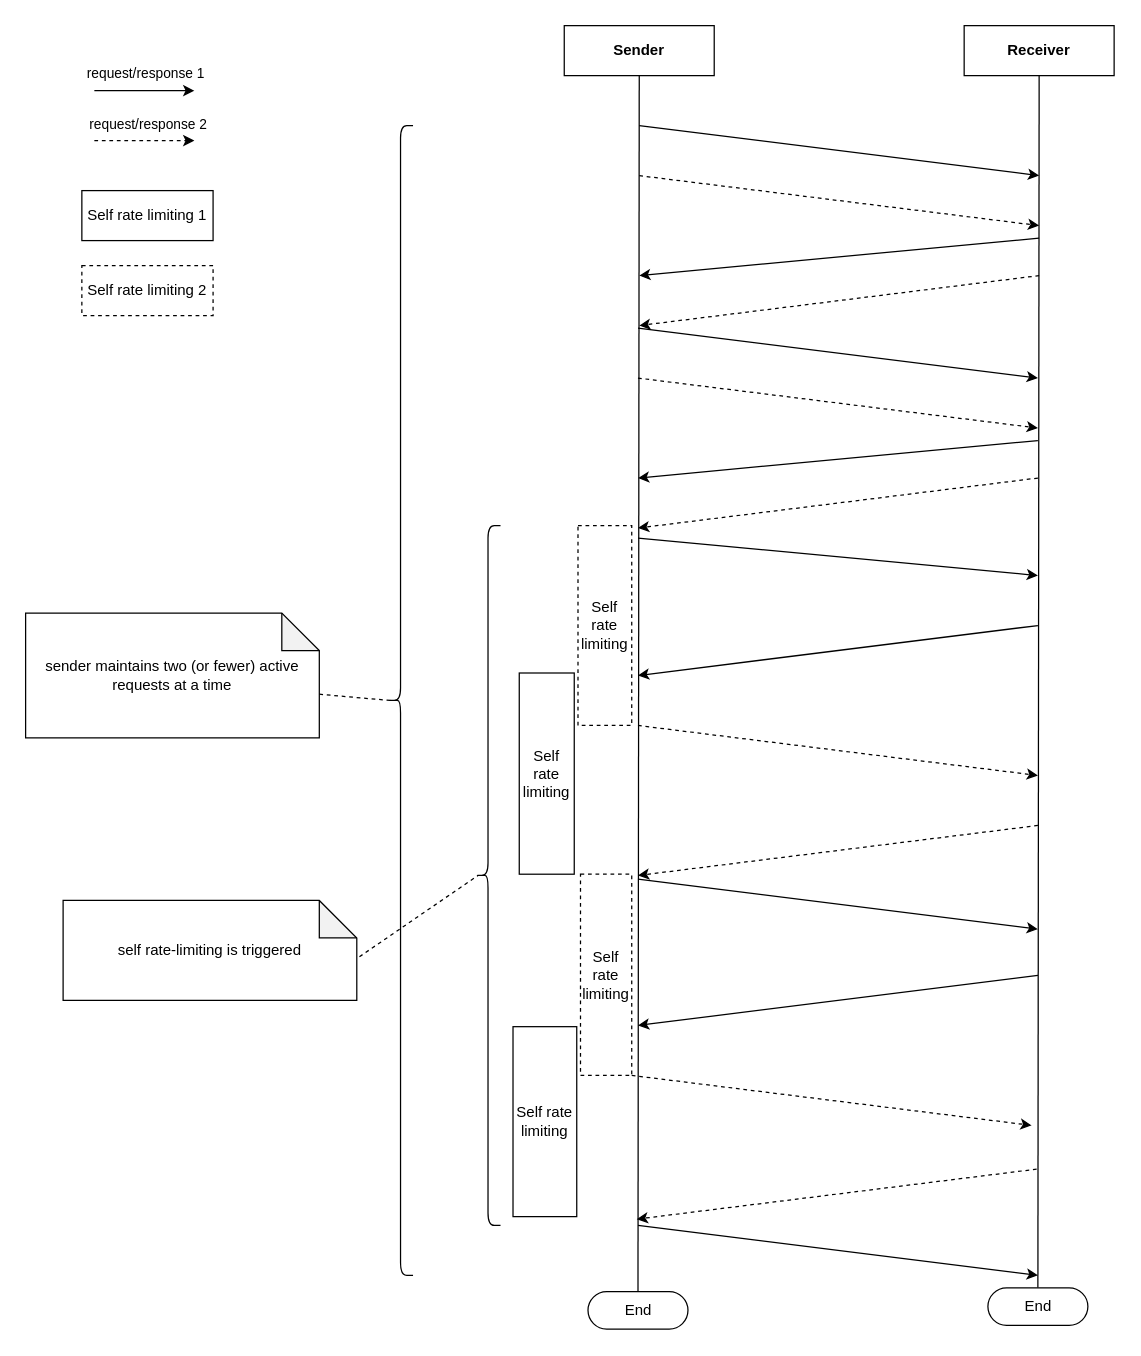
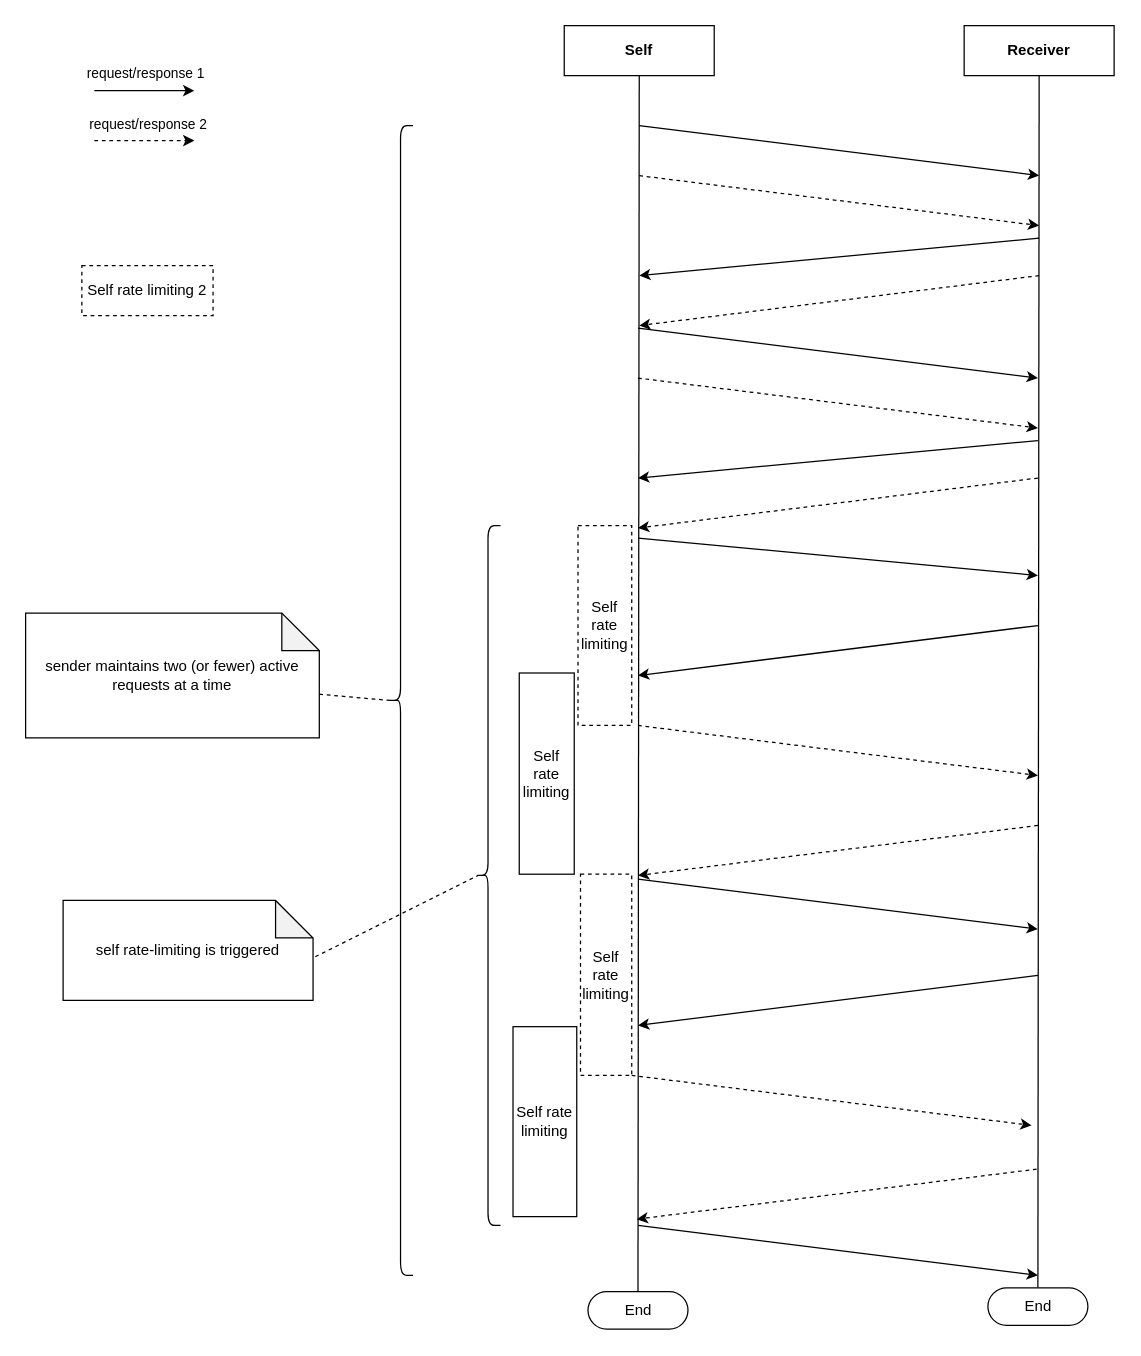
  <mxCell id="0" />
  <mxCell id="1" parent="0" />
- <mxCell id="2" value="Sender" style="rounded=0;whiteSpace=wrap;html=1;fontStyle=1" parent="1" vertex="1"><mxGeometry x="451" y="20" width="120" height="40" as="geometry" /></mxCell>
+ <mxCell id="2" value="Self" style="rounded=0;whiteSpace=wrap;html=1;fontStyle=1" parent="1" vertex="1"><mxGeometry x="451" y="20" width="120" height="40" as="geometry" /></mxCell>
  <mxCell id="3" value="Receiver" style="rounded=0;whiteSpace=wrap;html=1;fontStyle=1" parent="1" vertex="1"><mxGeometry x="771" y="20" width="120" height="40" as="geometry" /></mxCell>
  <mxCell id="4" value="" style="endArrow=none;html=1;entryX=0.5;entryY=1;entryDx=0;entryDy=0;exitX=0.5;exitY=0.5;exitDx=0;exitDy=-15;exitPerimeter=0;" parent="1" source="7" target="2" edge="1"><mxGeometry width="50" height="50" relative="1" as="geometry"><mxPoint x="510" y="620" as="sourcePoint" /><mxPoint x="560" y="330" as="targetPoint" /></mxGeometry></mxCell>
  <mxCell id="5" value="" style="endArrow=none;html=1;entryX=0.5;entryY=1;entryDx=0;entryDy=0;exitX=0.5;exitY=0.5;exitDx=0;exitDy=-15;exitPerimeter=0;" parent="1" source="8" edge="1" target="3"><mxGeometry width="50" height="50" relative="1" as="geometry"><mxPoint x="830" y="620" as="sourcePoint" /><mxPoint x="829.5" y="220" as="targetPoint" /></mxGeometry></mxCell>
  <mxCell id="6" value="sender maintains two (or fewer) active requests at a time" style="shape=note;whiteSpace=wrap;html=1;backgroundOutline=1;darkOpacity=0.05;" parent="1" vertex="1"><mxGeometry x="20" y="490" width="235" height="100" as="geometry" /></mxCell>
  <mxCell id="7" value="End" style="html=1;dashed=0;whitespace=wrap;shape=mxgraph.dfd.start" parent="1" vertex="1"><mxGeometry x="470" y="1033" width="80" height="30" as="geometry" /></mxCell>
  <mxCell id="8" value="End" style="html=1;dashed=0;whitespace=wrap;shape=mxgraph.dfd.start" parent="1" vertex="1"><mxGeometry x="790" y="1030" width="80" height="30" as="geometry" /></mxCell>
  <mxCell id="9" value="" style="endArrow=classic;html=1;" edge="1" parent="1"><mxGeometry width="50" height="50" relative="1" as="geometry"><mxPoint x="511" y="100" as="sourcePoint" /><mxPoint x="831" y="140" as="targetPoint" /></mxGeometry></mxCell>
  <mxCell id="10" value="" style="endArrow=classic;html=1;dashed=1;" edge="1" parent="1"><mxGeometry width="50" height="50" relative="1" as="geometry"><mxPoint x="511" y="140" as="sourcePoint" /><mxPoint x="831" y="180" as="targetPoint" /></mxGeometry></mxCell>
  <mxCell id="11" value="" style="endArrow=classic;html=1;" edge="1" parent="1"><mxGeometry width="50" height="50" relative="1" as="geometry"><mxPoint x="831" y="190" as="sourcePoint" /><mxPoint x="511" y="220" as="targetPoint" /></mxGeometry></mxCell>
  <mxCell id="12" value="" style="endArrow=classic;html=1;dashed=1;" edge="1" parent="1"><mxGeometry width="50" height="50" relative="1" as="geometry"><mxPoint x="831" y="220" as="sourcePoint" /><mxPoint x="511" y="260" as="targetPoint" /></mxGeometry></mxCell>
  <mxCell id="13" value="" style="endArrow=classic;html=1;" edge="1" parent="1"><mxGeometry width="50" height="50" relative="1" as="geometry"><mxPoint x="510" y="430" as="sourcePoint" /><mxPoint x="830" y="460" as="targetPoint" /></mxGeometry></mxCell>
  <mxCell id="14" value="" style="endArrow=classic;html=1;dashed=1;" edge="1" parent="1"><mxGeometry width="50" height="50" relative="1" as="geometry"><mxPoint x="510" y="580" as="sourcePoint" /><mxPoint x="830" y="620" as="targetPoint" /></mxGeometry></mxCell>
  <mxCell id="15" value="Self rate limiting" style="rounded=0;whiteSpace=wrap;html=1;dashed=1;" vertex="1" parent="1"><mxGeometry x="462" y="420" width="43" height="160" as="geometry" /></mxCell>
  <mxCell id="16" value="" style="endArrow=classic;html=1;" edge="1" parent="1"><mxGeometry width="50" height="50" relative="1" as="geometry"><mxPoint x="830" y="500" as="sourcePoint" /><mxPoint x="510" y="540" as="targetPoint" /></mxGeometry></mxCell>
  <mxCell id="17" value="Self rate limiting" style="rounded=0;whiteSpace=wrap;html=1;" vertex="1" parent="1"><mxGeometry x="415" y="538" width="44" height="161" as="geometry" /></mxCell>
  <mxCell id="18" value="" style="endArrow=classic;html=1;" edge="1" parent="1"><mxGeometry width="50" height="50" relative="1" as="geometry"><mxPoint x="510" y="703" as="sourcePoint" /><mxPoint x="830" y="743" as="targetPoint" /></mxGeometry></mxCell>
  <mxCell id="19" value="" style="endArrow=classic;html=1;dashed=1;" edge="1" parent="1"><mxGeometry width="50" height="50" relative="1" as="geometry"><mxPoint x="830" y="660" as="sourcePoint" /><mxPoint x="510" y="700" as="targetPoint" /></mxGeometry></mxCell>
  <mxCell id="20" value="Self rate limiting" style="rounded=0;whiteSpace=wrap;html=1;dashed=1;" vertex="1" parent="1"><mxGeometry x="464" y="699" width="41" height="161" as="geometry" /></mxCell>
  <mxCell id="21" value="" style="endArrow=classic;html=1;dashed=1;" edge="1" parent="1"><mxGeometry width="50" height="50" relative="1" as="geometry"><mxPoint x="505" y="860" as="sourcePoint" /><mxPoint x="825" y="900" as="targetPoint" /></mxGeometry></mxCell>
  <mxCell id="22" value="" style="endArrow=classic;html=1;" edge="1" parent="1"><mxGeometry width="50" height="50" relative="1" as="geometry"><mxPoint x="830" y="780" as="sourcePoint" /><mxPoint x="510" y="820" as="targetPoint" /></mxGeometry></mxCell>
  <mxCell id="23" value="Self rate limiting" style="rounded=0;whiteSpace=wrap;html=1;" vertex="1" parent="1"><mxGeometry x="410" y="821" width="51" height="152" as="geometry" /></mxCell>
  <mxCell id="24" value="" style="endArrow=classic;html=1;" edge="1" parent="1"><mxGeometry width="50" height="50" relative="1" as="geometry"><mxPoint x="510" y="980" as="sourcePoint" /><mxPoint x="830" y="1020" as="targetPoint" /></mxGeometry></mxCell>
  <mxCell id="25" value="" style="endArrow=classic;html=1;" edge="1" parent="1"><mxGeometry width="50" height="50" relative="1" as="geometry"><mxPoint x="75" y="72" as="sourcePoint" /><mxPoint x="155" y="72" as="targetPoint" /></mxGeometry></mxCell>
  <mxCell id="26" value="request/response 1" style="edgeLabel;html=1;align=center;verticalAlign=middle;resizable=0;points=[];" vertex="1" connectable="0" parent="25"><mxGeometry x="-0.25" y="4" relative="1" as="geometry"><mxPoint x="10" y="-11" as="offset" /></mxGeometry></mxCell>
  <mxCell id="27" value="" style="endArrow=classic;html=1;dashed=1;" edge="1" parent="1"><mxGeometry width="50" height="50" relative="1" as="geometry"><mxPoint x="75" y="112" as="sourcePoint" /><mxPoint x="155" y="112" as="targetPoint" /></mxGeometry></mxCell>
  <mxCell id="28" value="request/response 2" style="edgeLabel;html=1;align=center;verticalAlign=middle;resizable=0;points=[];" vertex="1" connectable="0" parent="27"><mxGeometry x="0.05" y="2" relative="1" as="geometry"><mxPoint y="-12" as="offset" /></mxGeometry></mxCell>
- <mxCell id="29" value="Self rate limiting 1" style="rounded=0;whiteSpace=wrap;html=1;" vertex="1" parent="1"><mxGeometry x="65" y="152" width="105" height="40" as="geometry" /></mxCell>
  <mxCell id="30" value="Self rate limiting 2" style="rounded=0;whiteSpace=wrap;html=1;dashed=1;" vertex="1" parent="1"><mxGeometry x="65" y="212" width="105" height="40" as="geometry" /></mxCell>
  <mxCell id="31" value="" style="endArrow=classic;html=1;dashed=1;" edge="1" parent="1"><mxGeometry width="50" height="50" relative="1" as="geometry"><mxPoint x="829" y="935" as="sourcePoint" /><mxPoint x="509" y="975" as="targetPoint" /></mxGeometry></mxCell>
  <mxCell id="32" value="" style="shape=curlyBracket;whiteSpace=wrap;html=1;rounded=1;labelPosition=left;verticalLabelPosition=middle;align=right;verticalAlign=middle;" vertex="1" parent="1"><mxGeometry x="310" y="100" width="20" height="920" as="geometry" /></mxCell>
  <mxCell id="33" value="" style="shape=curlyBracket;whiteSpace=wrap;html=1;rounded=1;labelPosition=left;verticalLabelPosition=middle;align=right;verticalAlign=middle;" vertex="1" parent="1"><mxGeometry x="380" y="420" width="20" height="560" as="geometry" /></mxCell>
- <mxCell id="34" value="self rate-limiting is triggered" style="shape=note;whiteSpace=wrap;html=1;backgroundOutline=1;darkOpacity=0.05;" vertex="1" parent="1"><mxGeometry x="50" y="720" width="235" height="80" as="geometry" /></mxCell>
+ <mxCell id="34" value="self rate-limiting is triggered" style="shape=note;whiteSpace=wrap;html=1;backgroundOutline=1;darkOpacity=0.05;" vertex="1" parent="1"><mxGeometry x="50" y="720" width="200" height="80" as="geometry" /></mxCell>
  <mxCell id="35" value="" style="endArrow=none;dashed=1;html=1;entryX=0.1;entryY=0.5;entryDx=0;entryDy=0;entryPerimeter=0;exitX=0;exitY=0;exitDx=235;exitDy=65;exitPerimeter=0;" edge="1" parent="1" source="6" target="32"><mxGeometry width="50" height="50" relative="1" as="geometry"><mxPoint x="-10" y="420" as="sourcePoint" /><mxPoint x="40" y="370" as="targetPoint" /></mxGeometry></mxCell>
  <mxCell id="36" value="" style="endArrow=none;dashed=1;html=1;entryX=0.1;entryY=0.5;entryDx=0;entryDy=0;entryPerimeter=0;exitX=1.009;exitY=0.563;exitDx=0;exitDy=0;exitPerimeter=0;" edge="1" parent="1" source="34" target="33"><mxGeometry width="50" height="50" relative="1" as="geometry"><mxPoint x="70" y="1040" as="sourcePoint" /><mxPoint x="120" y="990" as="targetPoint" /></mxGeometry></mxCell>
  <mxCell id="37" value="" style="endArrow=classic;html=1;" edge="1" parent="1"><mxGeometry width="50" height="50" relative="1" as="geometry"><mxPoint x="510" y="262" as="sourcePoint" /><mxPoint x="830" y="302" as="targetPoint" /></mxGeometry></mxCell>
  <mxCell id="38" value="" style="endArrow=classic;html=1;dashed=1;" edge="1" parent="1"><mxGeometry width="50" height="50" relative="1" as="geometry"><mxPoint x="510" y="302" as="sourcePoint" /><mxPoint x="830" y="342" as="targetPoint" /></mxGeometry></mxCell>
  <mxCell id="39" value="" style="endArrow=classic;html=1;" edge="1" parent="1"><mxGeometry width="50" height="50" relative="1" as="geometry"><mxPoint x="830" y="352" as="sourcePoint" /><mxPoint x="510" y="382" as="targetPoint" /></mxGeometry></mxCell>
  <mxCell id="40" value="" style="endArrow=classic;html=1;dashed=1;" edge="1" parent="1"><mxGeometry width="50" height="50" relative="1" as="geometry"><mxPoint x="830" y="382" as="sourcePoint" /><mxPoint x="510" y="422" as="targetPoint" /></mxGeometry></mxCell>
